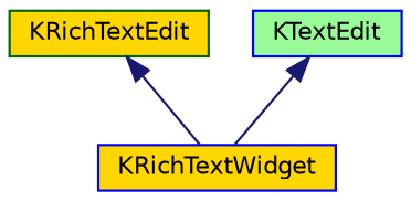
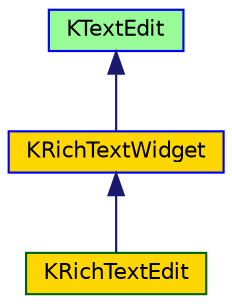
  digraph {
    node [color=blue fillcolor=gold fontname=Helvetica fontsize=10 shape=record style=filled]
    edge [color=midnightblue dir=back fontname=Helvetica fontsize=10 labelfontname=Helvetica labelfontsize=10 style=solid]
    n1 [fontcolor=black height=0.2 label=KRichTextWidget width=0.4]
    n2 [color=darkgreen height=0.2 label=KRichTextEdit width=0.4]
    n3 [fillcolor=palegreen height=0.2 label=KTextEdit width=0.4]
-   n2 -> n1
+   n1 -> n2
    n3 -> n1
  }
